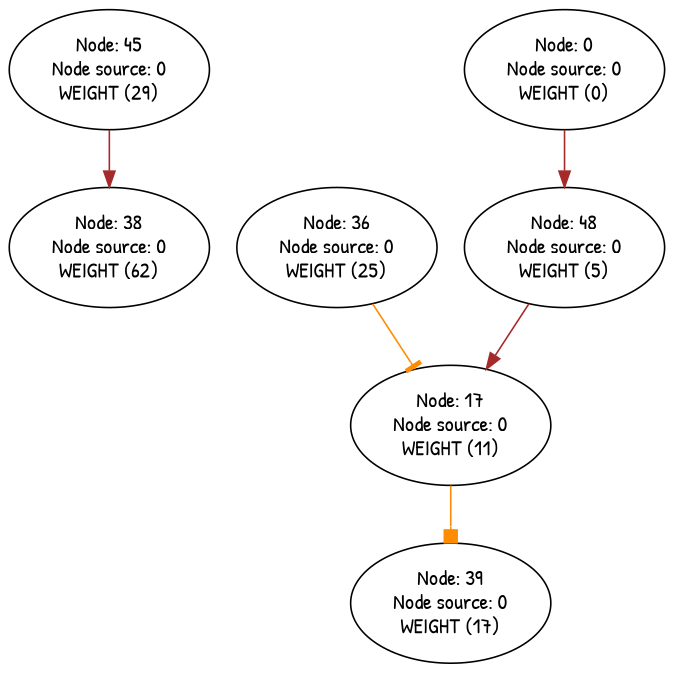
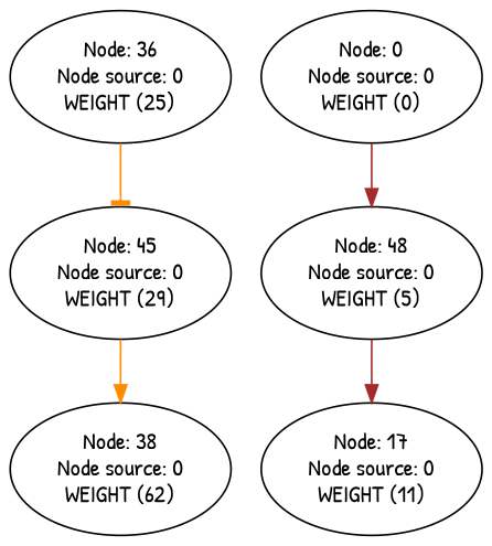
  digraph {
    fontname="Patrick Hand"
    node [fontname="Patrick Hand"]
    edge [arrowhead=normal color=darkorange fontname="Patrick Hand"]
    n1 [label="Node: 38\nNode source: 0\nWEIGHT (62)"]
    n2 [label="Node: 45\nNode source: 0\nWEIGHT (29)"]
    n3 [label="Node: 36\nNode source: 0\nWEIGHT (25)"]
-   n4 [label="Node: 39\nNode source: 0\nWEIGHT (17)"]
    n5 [label="Node: 17\nNode source: 0\nWEIGHT (11)"]
    n6 [label="Node: 48\nNode source: 0\nWEIGHT (5)"]
    n7 [label="Node: 0\nNode source: 0\nWEIGHT (0)"]
-   n2 -> n1 [color=brown]
-   n3 -> n5 [arrowhead=tee]
-   n5 -> n4 [arrowhead=box]
+   n2 -> n1
+   n3 -> n2 [arrowhead=tee]
    n6 -> n5 [color=brown]
    n7 -> n6 [color=brown]
  }
